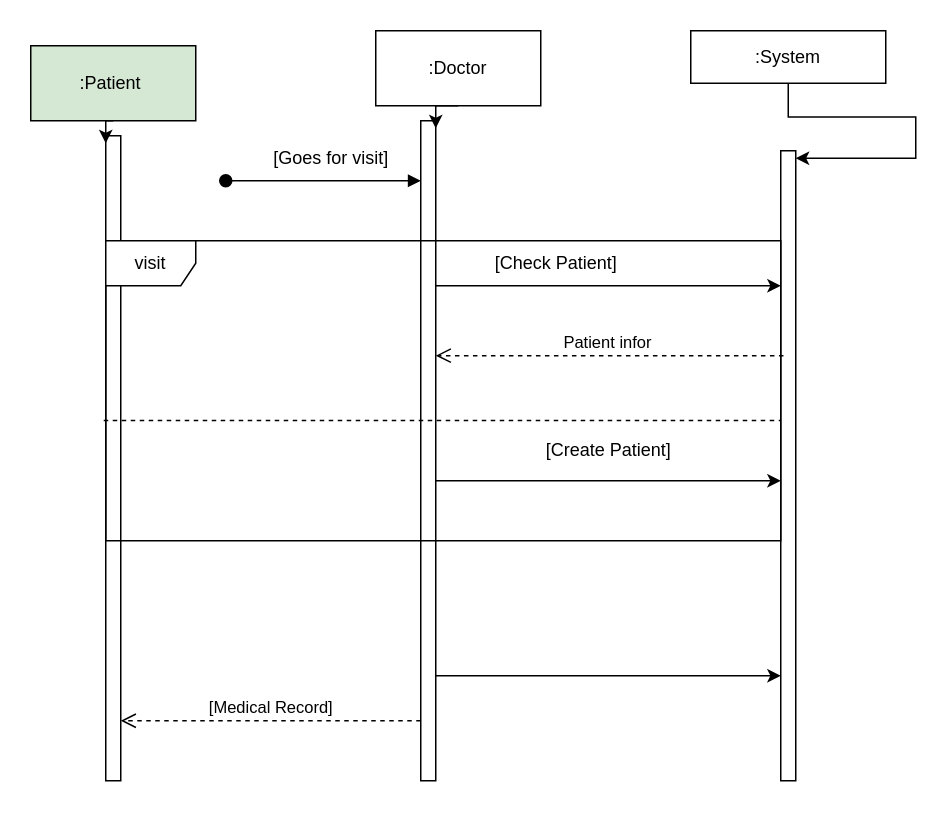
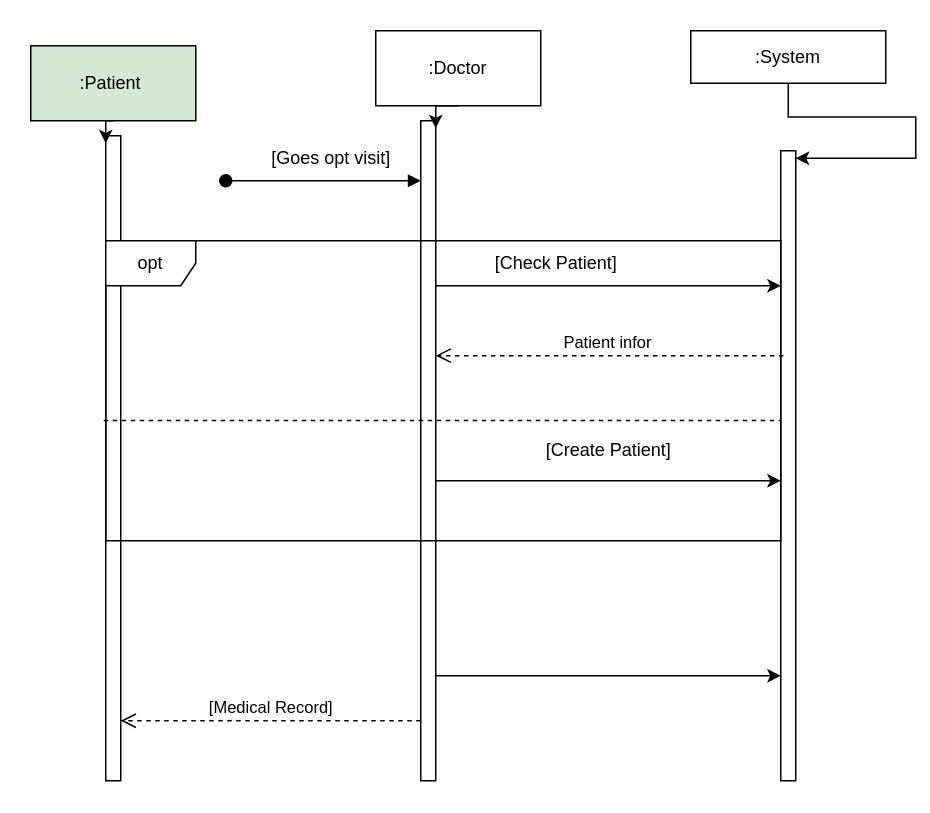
  <mxCell id="0" />
  <mxCell id="1" parent="0" />
  <mxCell id="2" value=":Patient&amp;nbsp;" style="html=1;whiteSpace=wrap;fillColor=#d5e8d4;" parent="1" vertex="1"><mxGeometry x="20" y="30" width="110" height="50" as="geometry" /></mxCell>
  <mxCell id="3" value="" style="html=1;points=[[0,0,0,0,5],[0,1,0,0,-5],[1,0,0,0,5],[1,1,0,0,-5]];perimeter=orthogonalPerimeter;outlineConnect=0;targetShapes=umlLifeline;portConstraint=eastwest;newEdgeStyle={&quot;curved&quot;:0,&quot;rounded&quot;:0};" parent="1" vertex="1"><mxGeometry x="70" y="90" width="10" height="430" as="geometry" /></mxCell>
  <mxCell id="4" style="edgeStyle=orthogonalEdgeStyle;rounded=0;orthogonalLoop=1;jettySize=auto;html=1;exitX=0.5;exitY=1;exitDx=0;exitDy=0;entryX=0;entryY=0;entryDx=0;entryDy=5;entryPerimeter=0;" parent="1" source="2" target="3" edge="1"><mxGeometry relative="1" as="geometry" /></mxCell>
  <mxCell id="5" style="edgeStyle=orthogonalEdgeStyle;rounded=0;orthogonalLoop=1;jettySize=auto;html=1;curved=0;" parent="1" source="8" target="13" edge="1"><mxGeometry relative="1" as="geometry"><Array as="points"><mxPoint x="440" y="190" /><mxPoint x="440" y="190" /></Array></mxGeometry></mxCell>
  <mxCell id="6" style="edgeStyle=orthogonalEdgeStyle;rounded=0;orthogonalLoop=1;jettySize=auto;html=1;curved=0;" parent="1" edge="1"><mxGeometry relative="1" as="geometry"><Array as="points"><mxPoint x="430" y="320" /><mxPoint x="430" y="320" /></Array><mxPoint x="290" y="320" as="sourcePoint" /><mxPoint x="520" y="320" as="targetPoint" /></mxGeometry></mxCell>
  <mxCell id="7" style="edgeStyle=orthogonalEdgeStyle;rounded=0;orthogonalLoop=1;jettySize=auto;html=1;curved=0;" parent="1" edge="1"><mxGeometry relative="1" as="geometry"><mxPoint x="290" y="450" as="sourcePoint" /><mxPoint x="520" y="450" as="targetPoint" /><Array as="points"><mxPoint x="480" y="450" /><mxPoint x="480" y="450" /></Array></mxGeometry></mxCell>
  <mxCell id="8" value="" style="html=1;points=[[0,0,0,0,5],[0,1,0,0,-5],[1,0,0,0,5],[1,1,0,0,-5]];perimeter=orthogonalPerimeter;outlineConnect=0;targetShapes=umlLifeline;portConstraint=eastwest;newEdgeStyle={&quot;curved&quot;:0,&quot;rounded&quot;:0};" parent="1" vertex="1"><mxGeometry x="280" y="80" width="10" height="440" as="geometry" /></mxCell>
- <mxCell id="9" value="[Goes for visit]" style="text;html=1;align=center;verticalAlign=middle;resizable=0;points=[];autosize=1;strokeColor=none;fillColor=none;" parent="1" vertex="1"><mxGeometry x="170" y="90" width="100" height="30" as="geometry" /></mxCell>
+ <mxCell id="9" value="[Goes opt visit]" style="text;html=1;align=center;verticalAlign=middle;resizable=0;points=[];autosize=1;strokeColor=none;fillColor=none;" parent="1" vertex="1"><mxGeometry x="170" y="90" width="100" height="30" as="geometry" /></mxCell>
  <mxCell id="10" value=":Doctor" style="html=1;whiteSpace=wrap;" parent="1" vertex="1"><mxGeometry x="250" y="20" width="110" height="50" as="geometry" /></mxCell>
  <mxCell id="11" style="edgeStyle=orthogonalEdgeStyle;rounded=0;orthogonalLoop=1;jettySize=auto;html=1;exitX=0.5;exitY=1;exitDx=0;exitDy=0;entryX=1;entryY=0;entryDx=0;entryDy=5;entryPerimeter=0;" parent="1" source="10" target="8" edge="1"><mxGeometry relative="1" as="geometry" /></mxCell>
  <mxCell id="12" value=":System" style="whiteSpace=wrap;html=1;" parent="1" vertex="1"><mxGeometry x="460" y="20" width="130" height="35" as="geometry" /></mxCell>
  <mxCell id="13" value="" style="html=1;points=[[0,0,0,0,5],[0,1,0,0,-5],[1,0,0,0,5],[1,1,0,0,-5]];perimeter=orthogonalPerimeter;outlineConnect=0;targetShapes=umlLifeline;portConstraint=eastwest;newEdgeStyle={&quot;curved&quot;:0,&quot;rounded&quot;:0};" parent="1" vertex="1"><mxGeometry x="520" y="100" width="10" height="420" as="geometry" /></mxCell>
  <mxCell id="14" style="edgeStyle=orthogonalEdgeStyle;rounded=0;orthogonalLoop=1;jettySize=auto;html=1;exitX=0.5;exitY=1;exitDx=0;exitDy=0;entryX=1;entryY=0;entryDx=0;entryDy=5;entryPerimeter=0;" parent="1" source="12" target="13" edge="1"><mxGeometry relative="1" as="geometry" /></mxCell>
  <mxCell id="15" value="[Check Patient]" style="text;html=1;align=center;verticalAlign=middle;resizable=0;points=[];autosize=1;strokeColor=none;fillColor=none;" parent="1" vertex="1"><mxGeometry x="320" y="160" width="100" height="30" as="geometry" /></mxCell>
  <mxCell id="16" value="Patient infor&amp;nbsp;" style="html=1;verticalAlign=bottom;endArrow=open;dashed=1;endSize=8;curved=0;rounded=0;exitX=1.004;exitY=0.383;exitDx=0;exitDy=0;exitPerimeter=0;" parent="1" source="21" target="8" edge="1"><mxGeometry relative="1" as="geometry"><mxPoint x="405" y="240" as="sourcePoint" /><mxPoint x="290" y="230" as="targetPoint" /></mxGeometry></mxCell>
  <mxCell id="17" value="" style="html=1;verticalAlign=bottom;endArrow=open;dashed=1;endSize=8;curved=0;rounded=0;exitX=0;exitY=0.5;exitDx=0;exitDy=0;" parent="1" target="8" edge="1"><mxGeometry x="-1" y="95" relative="1" as="geometry"><mxPoint x="280" y="230" as="sourcePoint" /><mxPoint x="295" y="134.44" as="targetPoint" /><mxPoint x="-5" y="-30" as="offset" /></mxGeometry></mxCell>
  <mxCell id="18" value="[Create Patient]" style="text;html=1;align=center;verticalAlign=middle;resizable=0;points=[];autosize=1;strokeColor=none;fillColor=none;" parent="1" vertex="1"><mxGeometry x="350" y="285" width="110" height="30" as="geometry" /></mxCell>
  <mxCell id="19" value="[Medical Record]" style="html=1;verticalAlign=bottom;endArrow=open;dashed=1;endSize=8;curved=0;rounded=0;" parent="1" edge="1"><mxGeometry relative="1" as="geometry"><mxPoint x="280" y="480" as="sourcePoint" /><mxPoint x="80" y="480" as="targetPoint" /></mxGeometry></mxCell>
  <mxCell id="20" value="" style="html=1;verticalAlign=bottom;startArrow=oval;startFill=1;endArrow=block;startSize=8;curved=0;rounded=0;" parent="1" edge="1"><mxGeometry width="60" relative="1" as="geometry"><mxPoint x="150" y="120" as="sourcePoint" /><mxPoint x="280" y="120" as="targetPoint" /></mxGeometry></mxCell>
- <mxCell id="21" value="visit" style="shape=umlFrame;whiteSpace=wrap;html=1;pointerEvents=0;" vertex="1" parent="1"><mxGeometry x="70" y="160" width="450" height="200" as="geometry" /></mxCell>
+ <mxCell id="21" value="opt" style="shape=umlFrame;whiteSpace=wrap;html=1;pointerEvents=0;" vertex="1" parent="1"><mxGeometry x="70" y="160" width="450" height="200" as="geometry" /></mxCell>
  <mxCell id="22" value="" style="endArrow=none;dashed=1;html=1;rounded=0;exitX=-0.003;exitY=0.599;exitDx=0;exitDy=0;exitPerimeter=0;" edge="1" parent="1" source="21" target="13"><mxGeometry width="50" height="50" relative="1" as="geometry"><mxPoint x="280" y="280" as="sourcePoint" /><mxPoint x="330" y="230" as="targetPoint" /></mxGeometry></mxCell>
